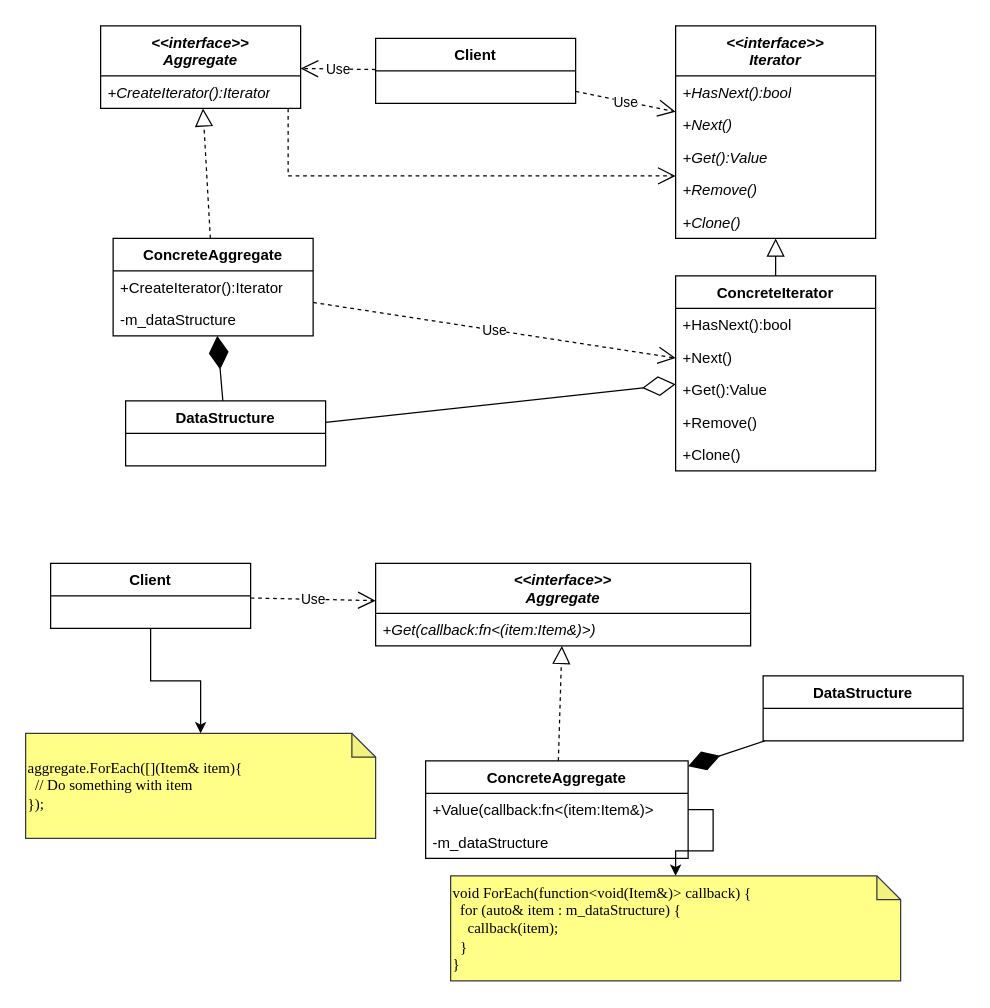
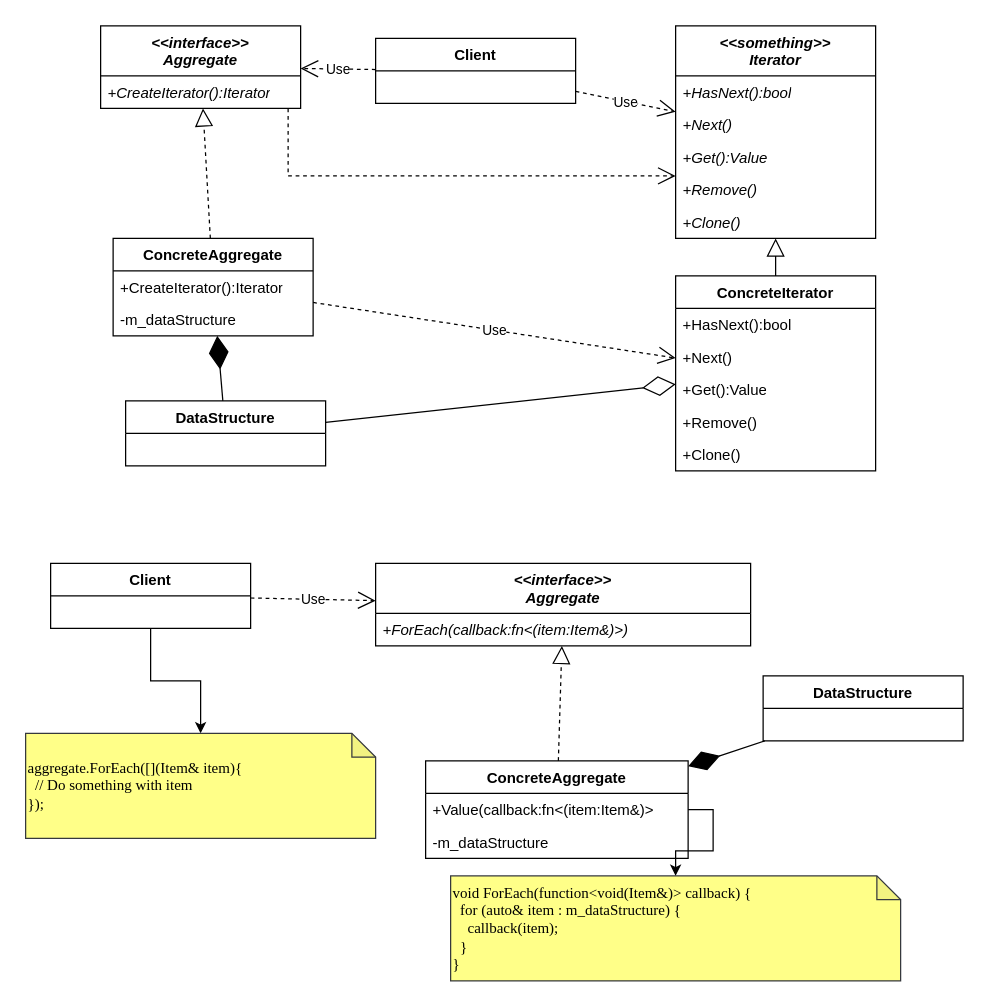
  <mxCell id="0" />
  <mxCell id="1" parent="0" />
  <mxCell id="2" value="Client" style="swimlane;fontStyle=1;align=center;verticalAlign=top;childLayout=stackLayout;horizontal=1;startSize=26;horizontalStack=0;resizeParent=1;resizeParentMax=0;resizeLast=0;collapsible=1;marginBottom=0;whiteSpace=wrap;html=1;" vertex="1" parent="1"><mxGeometry x="300" y="30" width="160" height="52" as="geometry" /></mxCell>
  <mxCell id="3" value="&amp;lt;&amp;lt;interface&amp;gt;&amp;gt;&lt;br&gt;Aggregate" style="swimlane;fontStyle=3;align=center;verticalAlign=top;childLayout=stackLayout;horizontal=1;startSize=40;horizontalStack=0;resizeParent=1;resizeParentMax=0;resizeLast=0;collapsible=1;marginBottom=0;whiteSpace=wrap;html=1;" vertex="1" parent="1"><mxGeometry x="80" y="20" width="160" height="66" as="geometry" /></mxCell>
  <mxCell id="4" value="+CreateIterator():Iterator" style="text;strokeColor=none;fillColor=none;align=left;verticalAlign=top;spacingLeft=4;spacingRight=4;overflow=hidden;rotatable=0;points=[[0,0.5],[1,0.5]];portConstraint=eastwest;whiteSpace=wrap;html=1;fontStyle=2" vertex="1" parent="3"><mxGeometry y="40" width="160" height="26" as="geometry" /></mxCell>
- <mxCell id="5" value="&amp;lt;&amp;lt;interface&amp;gt;&amp;gt;&lt;br&gt;Iterator" style="swimlane;fontStyle=3;align=center;verticalAlign=top;childLayout=stackLayout;horizontal=1;startSize=40;horizontalStack=0;resizeParent=1;resizeParentMax=0;resizeLast=0;collapsible=1;marginBottom=0;whiteSpace=wrap;html=1;" vertex="1" parent="1"><mxGeometry x="540" y="20" width="160" height="170" as="geometry" /></mxCell>
+ <mxCell id="5" value="&amp;lt;&amp;lt;something&amp;gt;&amp;gt;&lt;br&gt;Iterator" style="swimlane;fontStyle=3;align=center;verticalAlign=top;childLayout=stackLayout;horizontal=1;startSize=40;horizontalStack=0;resizeParent=1;resizeParentMax=0;resizeLast=0;collapsible=1;marginBottom=0;whiteSpace=wrap;html=1;" vertex="1" parent="1"><mxGeometry x="540" y="20" width="160" height="170" as="geometry" /></mxCell>
  <mxCell id="6" value="+HasNext():bool" style="text;strokeColor=none;fillColor=none;align=left;verticalAlign=top;spacingLeft=4;spacingRight=4;overflow=hidden;rotatable=0;points=[[0,0.5],[1,0.5]];portConstraint=eastwest;whiteSpace=wrap;html=1;fontStyle=2" vertex="1" parent="5"><mxGeometry y="40" width="160" height="26" as="geometry" /></mxCell>
  <mxCell id="7" value="+Next()" style="text;strokeColor=none;fillColor=none;align=left;verticalAlign=top;spacingLeft=4;spacingRight=4;overflow=hidden;rotatable=0;points=[[0,0.5],[1,0.5]];portConstraint=eastwest;whiteSpace=wrap;html=1;fontStyle=2" vertex="1" parent="5"><mxGeometry y="66" width="160" height="26" as="geometry" /></mxCell>
  <mxCell id="8" value="+Get():Value" style="text;strokeColor=none;fillColor=none;align=left;verticalAlign=top;spacingLeft=4;spacingRight=4;overflow=hidden;rotatable=0;points=[[0,0.5],[1,0.5]];portConstraint=eastwest;whiteSpace=wrap;html=1;fontStyle=2" vertex="1" parent="5"><mxGeometry y="92" width="160" height="26" as="geometry" /></mxCell>
  <mxCell id="9" value="+Remove()" style="text;strokeColor=none;fillColor=none;align=left;verticalAlign=top;spacingLeft=4;spacingRight=4;overflow=hidden;rotatable=0;points=[[0,0.5],[1,0.5]];portConstraint=eastwest;whiteSpace=wrap;html=1;fontStyle=2" vertex="1" parent="5"><mxGeometry y="118" width="160" height="26" as="geometry" /></mxCell>
  <mxCell id="10" value="+Clone()" style="text;strokeColor=none;fillColor=none;align=left;verticalAlign=top;spacingLeft=4;spacingRight=4;overflow=hidden;rotatable=0;points=[[0,0.5],[1,0.5]];portConstraint=eastwest;whiteSpace=wrap;html=1;fontStyle=2" vertex="1" parent="5"><mxGeometry y="144" width="160" height="26" as="geometry" /></mxCell>
  <mxCell id="11" value="" style="endArrow=open;endSize=12;dashed=1;html=1;rounded=0;edgeStyle=orthogonalEdgeStyle;" edge="1" parent="1" source="3" target="5"><mxGeometry width="160" relative="1" as="geometry"><mxPoint x="380" y="320" as="sourcePoint" /><mxPoint x="540" y="320" as="targetPoint" /><Array as="points"><mxPoint x="230" y="140" /></Array></mxGeometry></mxCell>
  <mxCell id="12" value="ConcreteAggregate" style="swimlane;fontStyle=1;align=center;verticalAlign=top;childLayout=stackLayout;horizontal=1;startSize=26;horizontalStack=0;resizeParent=1;resizeParentMax=0;resizeLast=0;collapsible=1;marginBottom=0;whiteSpace=wrap;html=1;" vertex="1" parent="1"><mxGeometry x="90" y="190" width="160" height="78" as="geometry" /></mxCell>
  <mxCell id="13" value="+CreateIterator():Iterator" style="text;strokeColor=none;fillColor=none;align=left;verticalAlign=top;spacingLeft=4;spacingRight=4;overflow=hidden;rotatable=0;points=[[0,0.5],[1,0.5]];portConstraint=eastwest;whiteSpace=wrap;html=1;" vertex="1" parent="12"><mxGeometry y="26" width="160" height="26" as="geometry" /></mxCell>
  <mxCell id="14" value="-m_dataStructure" style="text;strokeColor=none;fillColor=none;align=left;verticalAlign=top;spacingLeft=4;spacingRight=4;overflow=hidden;rotatable=0;points=[[0,0.5],[1,0.5]];portConstraint=eastwest;whiteSpace=wrap;html=1;" vertex="1" parent="12"><mxGeometry y="52" width="160" height="26" as="geometry" /></mxCell>
  <mxCell id="15" value="ConcreteIterator" style="swimlane;fontStyle=1;align=center;verticalAlign=top;childLayout=stackLayout;horizontal=1;startSize=26;horizontalStack=0;resizeParent=1;resizeParentMax=0;resizeLast=0;collapsible=1;marginBottom=0;whiteSpace=wrap;html=1;" vertex="1" parent="1"><mxGeometry x="540" y="220" width="160" height="156" as="geometry" /></mxCell>
  <mxCell id="16" value="+HasNext():bool" style="text;strokeColor=none;fillColor=none;align=left;verticalAlign=top;spacingLeft=4;spacingRight=4;overflow=hidden;rotatable=0;points=[[0,0.5],[1,0.5]];portConstraint=eastwest;whiteSpace=wrap;html=1;fontStyle=0" vertex="1" parent="15"><mxGeometry y="26" width="160" height="26" as="geometry" /></mxCell>
  <mxCell id="17" value="+Next()" style="text;strokeColor=none;fillColor=none;align=left;verticalAlign=top;spacingLeft=4;spacingRight=4;overflow=hidden;rotatable=0;points=[[0,0.5],[1,0.5]];portConstraint=eastwest;whiteSpace=wrap;html=1;fontStyle=0" vertex="1" parent="15"><mxGeometry y="52" width="160" height="26" as="geometry" /></mxCell>
  <mxCell id="18" value="+Get():Value" style="text;strokeColor=none;fillColor=none;align=left;verticalAlign=top;spacingLeft=4;spacingRight=4;overflow=hidden;rotatable=0;points=[[0,0.5],[1,0.5]];portConstraint=eastwest;whiteSpace=wrap;html=1;fontStyle=0" vertex="1" parent="15"><mxGeometry y="78" width="160" height="26" as="geometry" /></mxCell>
  <mxCell id="19" value="+Remove()" style="text;strokeColor=none;fillColor=none;align=left;verticalAlign=top;spacingLeft=4;spacingRight=4;overflow=hidden;rotatable=0;points=[[0,0.5],[1,0.5]];portConstraint=eastwest;whiteSpace=wrap;html=1;fontStyle=0" vertex="1" parent="15"><mxGeometry y="104" width="160" height="26" as="geometry" /></mxCell>
  <mxCell id="20" value="+Clone()" style="text;strokeColor=none;fillColor=none;align=left;verticalAlign=top;spacingLeft=4;spacingRight=4;overflow=hidden;rotatable=0;points=[[0,0.5],[1,0.5]];portConstraint=eastwest;whiteSpace=wrap;html=1;fontStyle=0" vertex="1" parent="15"><mxGeometry y="130" width="160" height="26" as="geometry" /></mxCell>
  <mxCell id="21" value="" style="endArrow=block;dashed=1;endFill=0;endSize=12;html=1;rounded=0;" edge="1" parent="1" source="12" target="3"><mxGeometry width="160" relative="1" as="geometry"><mxPoint x="110" y="310" as="sourcePoint" /><mxPoint x="270" y="310" as="targetPoint" /></mxGeometry></mxCell>
  <mxCell id="22" value="" style="endArrow=block;dashed=0;endFill=0;endSize=12;html=1;rounded=0;" edge="1" parent="1" source="15" target="5"><mxGeometry width="160" relative="1" as="geometry"><mxPoint x="190" y="370" as="sourcePoint" /><mxPoint x="190" y="216" as="targetPoint" /></mxGeometry></mxCell>
  <mxCell id="23" value="Use" style="endArrow=open;endSize=12;dashed=1;html=1;rounded=0;" edge="1" parent="1" source="2" target="3"><mxGeometry width="160" relative="1" as="geometry"><mxPoint x="110" y="90" as="sourcePoint" /><mxPoint x="270" y="90" as="targetPoint" /></mxGeometry></mxCell>
  <mxCell id="24" value="Use" style="endArrow=open;endSize=12;dashed=1;html=1;rounded=0;" edge="1" parent="1" source="2" target="5"><mxGeometry width="160" relative="1" as="geometry"><mxPoint x="110" y="90" as="sourcePoint" /><mxPoint x="270" y="90" as="targetPoint" /></mxGeometry></mxCell>
  <mxCell id="25" value="" style="endArrow=diamondThin;endFill=0;endSize=24;html=1;rounded=0;" edge="1" parent="1" source="26" target="15"><mxGeometry width="160" relative="1" as="geometry"><mxPoint x="240" y="410" as="sourcePoint" /><mxPoint x="400" y="410" as="targetPoint" /></mxGeometry></mxCell>
  <mxCell id="26" value="DataStructure" style="swimlane;fontStyle=1;align=center;verticalAlign=top;childLayout=stackLayout;horizontal=1;startSize=26;horizontalStack=0;resizeParent=1;resizeParentMax=0;resizeLast=0;collapsible=1;marginBottom=0;whiteSpace=wrap;html=1;" vertex="1" parent="1"><mxGeometry x="100" y="320" width="160" height="52" as="geometry" /></mxCell>
  <mxCell id="27" value="" style="endArrow=diamondThin;endFill=1;endSize=24;html=1;rounded=0;" edge="1" parent="1" source="26" target="12"><mxGeometry width="160" relative="1" as="geometry"><mxPoint x="30" y="380" as="sourcePoint" /><mxPoint x="190" y="380" as="targetPoint" /></mxGeometry></mxCell>
  <mxCell id="28" value="Use" style="endArrow=open;endSize=12;dashed=1;html=1;rounded=0;" edge="1" parent="1" source="12" target="15"><mxGeometry width="160" relative="1" as="geometry"><mxPoint x="300" y="380" as="sourcePoint" /><mxPoint x="460" y="380" as="targetPoint" /></mxGeometry></mxCell>
  <mxCell id="29" value="&amp;lt;&amp;lt;interface&amp;gt;&amp;gt;&lt;br&gt;Aggregate" style="swimlane;fontStyle=3;align=center;verticalAlign=top;childLayout=stackLayout;horizontal=1;startSize=40;horizontalStack=0;resizeParent=1;resizeParentMax=0;resizeLast=0;collapsible=1;marginBottom=0;whiteSpace=wrap;html=1;" vertex="1" parent="1"><mxGeometry x="300" y="450" width="300" height="66" as="geometry" /></mxCell>
- <mxCell id="30" value="+Get(callback:fn&amp;lt;(item:Item&amp;amp;)&amp;gt;)" style="text;strokeColor=none;fillColor=none;align=left;verticalAlign=top;spacingLeft=4;spacingRight=4;overflow=hidden;rotatable=0;points=[[0,0.5],[1,0.5]];portConstraint=eastwest;whiteSpace=wrap;html=1;fontStyle=2" vertex="1" parent="29"><mxGeometry y="40" width="300" height="26" as="geometry" /></mxCell>
+ <mxCell id="30" value="+ForEach(callback:fn&amp;lt;(item:Item&amp;amp;)&amp;gt;)" style="text;strokeColor=none;fillColor=none;align=left;verticalAlign=top;spacingLeft=4;spacingRight=4;overflow=hidden;rotatable=0;points=[[0,0.5],[1,0.5]];portConstraint=eastwest;whiteSpace=wrap;html=1;fontStyle=2" vertex="1" parent="29"><mxGeometry y="40" width="300" height="26" as="geometry" /></mxCell>
  <mxCell id="31" value="ConcreteAggregate" style="swimlane;fontStyle=1;align=center;verticalAlign=top;childLayout=stackLayout;horizontal=1;startSize=26;horizontalStack=0;resizeParent=1;resizeParentMax=0;resizeLast=0;collapsible=1;marginBottom=0;whiteSpace=wrap;html=1;" vertex="1" parent="1"><mxGeometry x="340" y="608" width="210" height="78" as="geometry" /></mxCell>
  <mxCell id="32" value="+Value(callback:fn&amp;lt;(item:Item&amp;amp;)&amp;gt;" style="text;strokeColor=none;fillColor=none;align=left;verticalAlign=top;spacingLeft=4;spacingRight=4;overflow=hidden;rotatable=0;points=[[0,0.5],[1,0.5]];portConstraint=eastwest;whiteSpace=wrap;html=1;" vertex="1" parent="31"><mxGeometry y="26" width="210" height="26" as="geometry" /></mxCell>
  <mxCell id="33" value="-m_dataStructure" style="text;strokeColor=none;fillColor=none;align=left;verticalAlign=top;spacingLeft=4;spacingRight=4;overflow=hidden;rotatable=0;points=[[0,0.5],[1,0.5]];portConstraint=eastwest;whiteSpace=wrap;html=1;" vertex="1" parent="31"><mxGeometry y="52" width="210" height="26" as="geometry" /></mxCell>
  <mxCell id="34" value="" style="endArrow=block;dashed=1;endFill=0;endSize=12;html=1;rounded=0;" edge="1" parent="1" source="31" target="29"><mxGeometry width="160" relative="1" as="geometry"><mxPoint x="200" y="550" as="sourcePoint" /><mxPoint x="360" y="550" as="targetPoint" /></mxGeometry></mxCell>
  <mxCell id="35" value="DataStructure" style="swimlane;fontStyle=1;align=center;verticalAlign=top;childLayout=stackLayout;horizontal=1;startSize=26;horizontalStack=0;resizeParent=1;resizeParentMax=0;resizeLast=0;collapsible=1;marginBottom=0;whiteSpace=wrap;html=1;" vertex="1" parent="1"><mxGeometry x="610" y="540" width="160" height="52" as="geometry" /></mxCell>
  <mxCell id="36" value="" style="endArrow=diamondThin;endFill=1;endSize=24;html=1;rounded=0;" edge="1" parent="1" source="35" target="31"><mxGeometry width="160" relative="1" as="geometry"><mxPoint x="380" y="780" as="sourcePoint" /><mxPoint x="540" y="780" as="targetPoint" /></mxGeometry></mxCell>
  <mxCell id="37" style="edgeStyle=orthogonalEdgeStyle;rounded=0;orthogonalLoop=1;jettySize=auto;html=1;" edge="1" parent="1" source="38" target="40"><mxGeometry relative="1" as="geometry" /></mxCell>
  <mxCell id="38" value="Client" style="swimlane;fontStyle=1;align=center;verticalAlign=top;childLayout=stackLayout;horizontal=1;startSize=26;horizontalStack=0;resizeParent=1;resizeParentMax=0;resizeLast=0;collapsible=1;marginBottom=0;whiteSpace=wrap;html=1;" vertex="1" parent="1"><mxGeometry x="40" y="450" width="160" height="52" as="geometry" /></mxCell>
  <mxCell id="39" value="Use" style="endArrow=open;endSize=12;dashed=1;html=1;rounded=0;" edge="1" parent="1" source="38" target="29"><mxGeometry width="160" relative="1" as="geometry"><mxPoint x="150" y="620" as="sourcePoint" /><mxPoint x="310" y="620" as="targetPoint" /></mxGeometry></mxCell>
  <mxCell id="40" value="aggregate.ForEach([](Item&amp;amp; item){&lt;br&gt;&amp;nbsp; // Do something with item&lt;br&gt;});" style="shape=note;whiteSpace=wrap;html=1;backgroundOutline=1;darkOpacity=0.05;fillColor=#ffff88;strokeColor=#36393d;align=left;fontFamily=Lucida Console;size=19;" vertex="1" parent="1"><mxGeometry y="586" width="280" height="84" as="geometry" x="20" /></mxCell>
  <mxCell id="41" value="void ForEach(function&amp;lt;void(Item&amp;amp;)&amp;gt; callback) {&lt;br&gt;&amp;nbsp; for (auto&amp;amp; item : m_dataStructure) {&lt;br&gt;&amp;nbsp; &amp;nbsp; callback(item);&lt;br&gt;&amp;nbsp; }&lt;br&gt;}" style="shape=note;whiteSpace=wrap;html=1;backgroundOutline=1;darkOpacity=0.05;fillColor=#ffff88;strokeColor=#36393d;align=left;fontFamily=Lucida Console;size=19;" vertex="1" parent="1"><mxGeometry x="360" y="700" width="360" height="84" as="geometry" /></mxCell>
  <mxCell id="42" style="edgeStyle=orthogonalEdgeStyle;rounded=0;orthogonalLoop=1;jettySize=auto;html=1;" edge="1" parent="1" source="32" target="41"><mxGeometry relative="1" as="geometry" /></mxCell>
